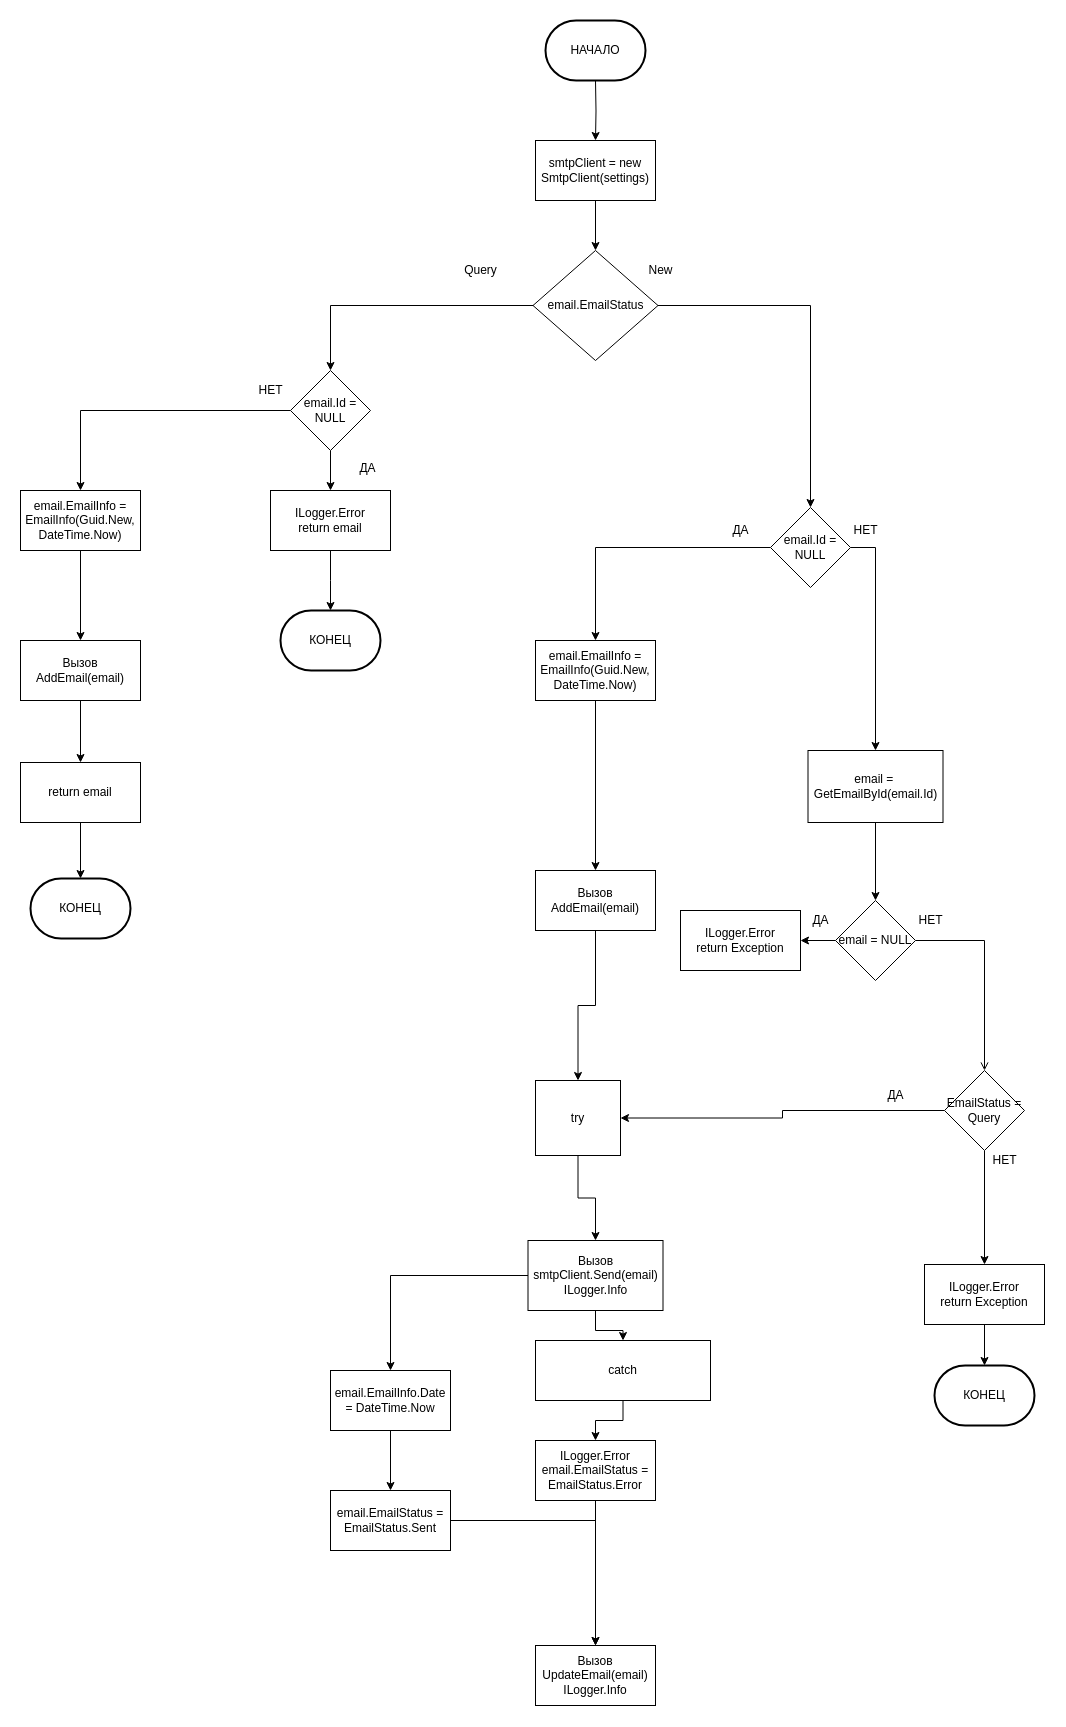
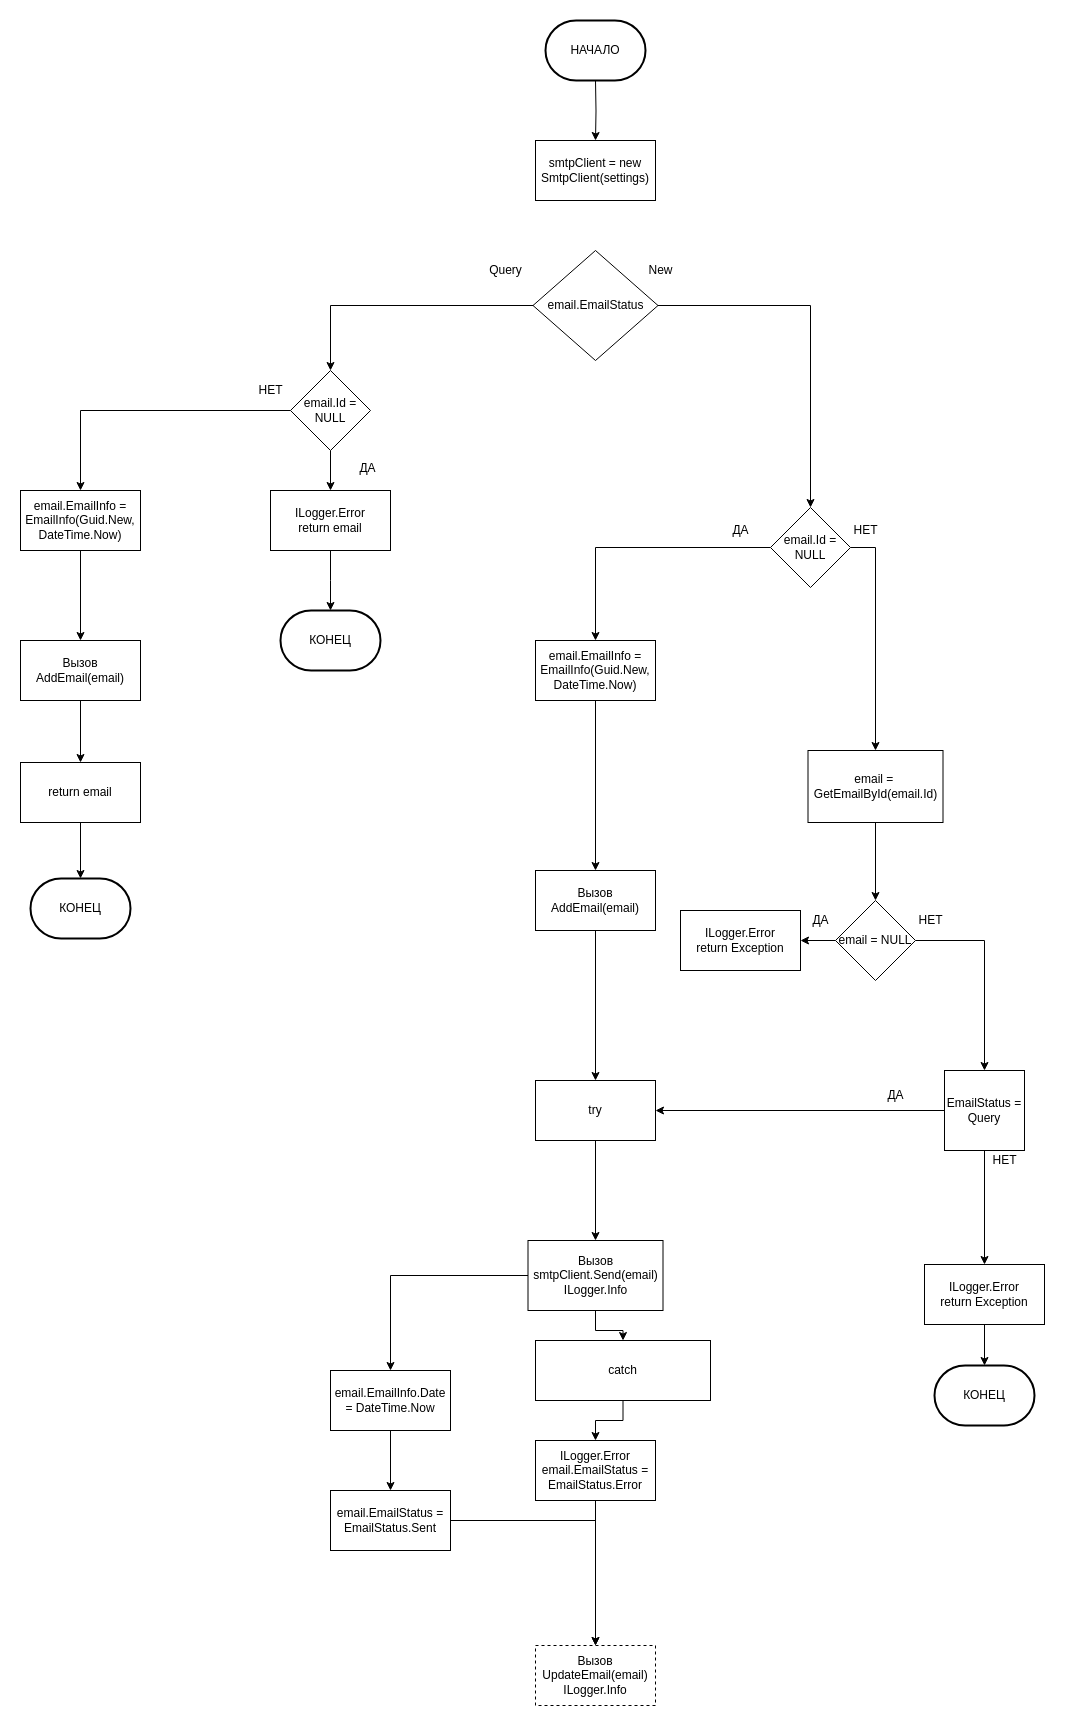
  <mxCell id="0" />
  <mxCell id="1" parent="0" />
  <mxCell id="2" style="edgeStyle=orthogonalEdgeStyle;rounded=0;orthogonalLoop=1;jettySize=auto;html=1;entryX=0.5;entryY=0;entryDx=0;entryDy=0;" parent="1" target="5" edge="1"><mxGeometry relative="1" as="geometry"><mxPoint x="595" y="80" as="sourcePoint" /><mxPoint x="595" y="130" as="targetPoint" /></mxGeometry></mxCell>
  <mxCell id="3" value="НАЧАЛО" style="strokeWidth=2;html=1;shape=mxgraph.flowchart.terminator;whiteSpace=wrap;" parent="1" vertex="1"><mxGeometry x="545" y="20" width="100" height="60" as="geometry" /></mxCell>
- <mxCell id="4" style="edgeStyle=orthogonalEdgeStyle;rounded=0;orthogonalLoop=1;jettySize=auto;html=1;entryX=0.5;entryY=0;entryDx=0;entryDy=0;" parent="1" source="5" target="20" edge="1"><mxGeometry relative="1" as="geometry" /></mxCell>
  <mxCell id="5" value="smtpClient = new SmtpClient(settings)" style="rounded=0;whiteSpace=wrap;html=1;" parent="1" vertex="1"><mxGeometry x="535" y="140" width="120" height="60" as="geometry" /></mxCell>
  <mxCell id="6" style="edgeStyle=orthogonalEdgeStyle;rounded=0;orthogonalLoop=1;jettySize=auto;html=1;entryX=0.5;entryY=0;entryDx=0;entryDy=0;" parent="1" source="7" target="10" edge="1"><mxGeometry relative="1" as="geometry" /></mxCell>
- <mxCell id="7" value="try" style="rounded=0;whiteSpace=wrap;html=1;" parent="1" vertex="1"><mxGeometry x="535" y="1080" width="85" height="75" as="geometry" /></mxCell>
+ <mxCell id="7" value="try" style="rounded=0;whiteSpace=wrap;html=1;" parent="1" vertex="1"><mxGeometry x="535" y="1080" width="120" height="60" as="geometry" /></mxCell>
  <mxCell id="8" style="edgeStyle=orthogonalEdgeStyle;rounded=0;orthogonalLoop=1;jettySize=auto;html=1;entryX=0.5;entryY=0;entryDx=0;entryDy=0;" edge="1" parent="1" source="10" target="64"><mxGeometry relative="1" as="geometry" /></mxCell>
  <mxCell id="9" style="edgeStyle=orthogonalEdgeStyle;rounded=0;orthogonalLoop=1;jettySize=auto;html=1;" edge="1" parent="1" source="10" target="12"><mxGeometry relative="1" as="geometry" /></mxCell>
  <mxCell id="10" value="Вызов smtpClient.Send(email)&lt;br&gt;ILogger.Info" style="rounded=0;whiteSpace=wrap;html=1;" parent="1" vertex="1"><mxGeometry x="527.5" y="1240" width="135" height="70" as="geometry" /></mxCell>
  <mxCell id="11" style="edgeStyle=orthogonalEdgeStyle;rounded=0;orthogonalLoop=1;jettySize=auto;html=1;entryX=0.5;entryY=0;entryDx=0;entryDy=0;" edge="1" parent="1" source="12" target="14"><mxGeometry relative="1" as="geometry" /></mxCell>
  <mxCell id="12" value="email.EmailInfo.Date = DateTime.Now" style="rounded=0;whiteSpace=wrap;html=1;" parent="1" vertex="1"><mxGeometry x="330" y="1370" width="120" height="60" as="geometry" /></mxCell>
  <mxCell id="13" style="edgeStyle=orthogonalEdgeStyle;rounded=0;orthogonalLoop=1;jettySize=auto;html=1;entryX=0.5;entryY=0;entryDx=0;entryDy=0;" edge="1" parent="1" source="14" target="17"><mxGeometry relative="1" as="geometry" /></mxCell>
  <mxCell id="14" value="email.EmailStatus = EmailStatus.Sent" style="rounded=0;whiteSpace=wrap;html=1;" parent="1" vertex="1"><mxGeometry x="330" y="1490" width="120" height="60" as="geometry" /></mxCell>
  <mxCell id="15" style="edgeStyle=orthogonalEdgeStyle;rounded=0;orthogonalLoop=1;jettySize=auto;html=1;entryX=0.5;entryY=0;entryDx=0;entryDy=0;" edge="1" parent="1" source="16" target="17"><mxGeometry relative="1" as="geometry" /></mxCell>
  <mxCell id="16" value="ILogger.Error&lt;br&gt;email.EmailStatus = EmailStatus.Error" style="rounded=0;whiteSpace=wrap;html=1;" parent="1" vertex="1"><mxGeometry x="535" y="1440" width="120" height="60" as="geometry" /></mxCell>
- <mxCell id="17" value="Вызов UpdateEmail(email)&lt;br&gt;ILogger.Info" style="rounded=0;whiteSpace=wrap;html=1;" parent="1" vertex="1"><mxGeometry x="535" y="1645" width="120" height="60" as="geometry" /></mxCell>
+ <mxCell id="17" value="Вызов UpdateEmail(email)&lt;br&gt;ILogger.Info" style="rounded=0;whiteSpace=wrap;html=1;dashed=1;" parent="1" vertex="1"><mxGeometry x="535" y="1645" width="120" height="60" as="geometry" /></mxCell>
  <mxCell id="18" style="edgeStyle=orthogonalEdgeStyle;rounded=0;orthogonalLoop=1;jettySize=auto;html=1;exitX=0;exitY=0.5;exitDx=0;exitDy=0;entryX=0.5;entryY=0;entryDx=0;entryDy=0;" parent="1" source="20" target="24" edge="1"><mxGeometry relative="1" as="geometry"><mxPoint x="330" y="400" as="targetPoint" /></mxGeometry></mxCell>
  <mxCell id="19" style="edgeStyle=orthogonalEdgeStyle;rounded=0;orthogonalLoop=1;jettySize=auto;html=1;entryX=0.5;entryY=0;entryDx=0;entryDy=0;" parent="1" source="20" target="32" edge="1"><mxGeometry relative="1" as="geometry" /></mxCell>
  <mxCell id="20" value="email.EmailStatus" style="rhombus;whiteSpace=wrap;html=1;" parent="1" vertex="1"><mxGeometry x="532.5" y="250" width="125" height="110" as="geometry" /></mxCell>
- <mxCell id="21" value="Query" style="text;html=1;align=center;verticalAlign=middle;resizable=0;points=[];autosize=1;" parent="1" vertex="1"><mxGeometry x="455" y="260" width="50" height="20" as="geometry" /></mxCell>
+ <mxCell id="21" value="Query" style="text;html=1;align=center;verticalAlign=middle;resizable=0;points=[];autosize=1;" parent="1" vertex="1"><mxGeometry x="480" y="260" width="50" height="20" as="geometry" /></mxCell>
  <mxCell id="22" style="edgeStyle=orthogonalEdgeStyle;rounded=0;orthogonalLoop=1;jettySize=auto;html=1;entryX=0.5;entryY=0;entryDx=0;entryDy=0;" parent="1" source="24" target="26" edge="1"><mxGeometry relative="1" as="geometry" /></mxCell>
  <mxCell id="23" style="edgeStyle=orthogonalEdgeStyle;rounded=0;orthogonalLoop=1;jettySize=auto;html=1;exitX=0;exitY=0.5;exitDx=0;exitDy=0;entryX=0.5;entryY=0;entryDx=0;entryDy=0;" parent="1" source="24" target="46" edge="1"><mxGeometry relative="1" as="geometry"><mxPoint x="80" y="760" as="targetPoint" /></mxGeometry></mxCell>
  <mxCell id="24" value="email.Id = NULL" style="rhombus;whiteSpace=wrap;html=1;" parent="1" vertex="1"><mxGeometry x="290" y="370" width="80" height="80" as="geometry" /></mxCell>
  <mxCell id="25" style="edgeStyle=orthogonalEdgeStyle;rounded=0;orthogonalLoop=1;jettySize=auto;html=1;" parent="1" source="26" edge="1"><mxGeometry relative="1" as="geometry"><mxPoint x="330" y="610" as="targetPoint" /></mxGeometry></mxCell>
  <mxCell id="26" value="ILogger.Error&lt;br&gt;return email" style="rounded=0;whiteSpace=wrap;html=1;" parent="1" vertex="1"><mxGeometry x="270" y="490" width="120" height="60" as="geometry" /></mxCell>
  <mxCell id="27" value="КОНЕЦ" style="strokeWidth=2;html=1;shape=mxgraph.flowchart.terminator;whiteSpace=wrap;" parent="1" vertex="1"><mxGeometry x="280" y="610" width="100" height="60" as="geometry" /></mxCell>
  <mxCell id="28" value="ДА" style="text;html=1;align=center;verticalAlign=middle;resizable=0;points=[];autosize=1;" parent="1" vertex="1"><mxGeometry x="352" y="458" width="30" height="20" as="geometry" /></mxCell>
  <mxCell id="29" value="НЕТ" style="text;html=1;align=center;verticalAlign=middle;resizable=0;points=[];autosize=1;" parent="1" vertex="1"><mxGeometry x="250" y="380" width="40" height="20" as="geometry" /></mxCell>
  <mxCell id="30" style="edgeStyle=orthogonalEdgeStyle;rounded=0;orthogonalLoop=1;jettySize=auto;html=1;entryX=0.5;entryY=0;entryDx=0;entryDy=0;" parent="1" source="32" target="36" edge="1"><mxGeometry relative="1" as="geometry"><Array as="points"><mxPoint x="875" y="547" /></Array></mxGeometry></mxCell>
  <mxCell id="31" style="edgeStyle=orthogonalEdgeStyle;rounded=0;orthogonalLoop=1;jettySize=auto;html=1;exitX=0;exitY=0.5;exitDx=0;exitDy=0;" parent="1" source="32" target="53" edge="1"><mxGeometry relative="1" as="geometry" /></mxCell>
  <mxCell id="32" value="email.Id = NULL" style="rhombus;whiteSpace=wrap;html=1;" parent="1" vertex="1"><mxGeometry x="770" y="507" width="80" height="80" as="geometry" /></mxCell>
  <mxCell id="33" value="New" style="text;html=1;align=center;verticalAlign=middle;resizable=0;points=[];autosize=1;" parent="1" vertex="1"><mxGeometry x="640" y="260" width="40" height="20" as="geometry" /></mxCell>
  <mxCell id="34" value="НЕТ" style="text;html=1;align=center;verticalAlign=middle;resizable=0;points=[];autosize=1;" parent="1" vertex="1"><mxGeometry x="845" y="520" width="40" height="20" as="geometry" /></mxCell>
  <mxCell id="35" style="edgeStyle=orthogonalEdgeStyle;rounded=0;orthogonalLoop=1;jettySize=auto;html=1;" edge="1" parent="1" source="36" target="59"><mxGeometry relative="1" as="geometry" /></mxCell>
  <mxCell id="36" value="email =&amp;nbsp; GetEmailById(email.Id)" style="rounded=0;whiteSpace=wrap;html=1;" parent="1" vertex="1"><mxGeometry x="807.5" y="750" width="135" height="72" as="geometry" /></mxCell>
  <mxCell id="37" style="edgeStyle=orthogonalEdgeStyle;rounded=0;orthogonalLoop=1;jettySize=auto;html=1;entryX=1;entryY=0.5;entryDx=0;entryDy=0;" parent="1" source="39" target="7" edge="1"><mxGeometry relative="1" as="geometry" /></mxCell>
  <mxCell id="38" style="edgeStyle=orthogonalEdgeStyle;rounded=0;orthogonalLoop=1;jettySize=auto;html=1;entryX=0.5;entryY=0;entryDx=0;entryDy=0;" parent="1" source="39" target="42" edge="1"><mxGeometry relative="1" as="geometry"><mxPoint x="984" y="1245" as="targetPoint" /></mxGeometry></mxCell>
- <mxCell id="39" value="EmailStatus = Query" style="rhombus;whiteSpace=wrap;html=1;" parent="1" vertex="1"><mxGeometry x="944" y="1070" width="80" height="80" as="geometry" /></mxCell>
+ <mxCell id="39" value="EmailStatus = Query" style="whiteSpace=wrap;html=1;rounded=0;" parent="1" vertex="1"><mxGeometry x="944" y="1070" width="80" height="80" as="geometry" /></mxCell>
  <mxCell id="40" value="ДА" style="text;html=1;align=center;verticalAlign=middle;resizable=0;points=[];autosize=1;" parent="1" vertex="1"><mxGeometry x="880" y="1085" width="30" height="20" as="geometry" /></mxCell>
  <mxCell id="41" style="edgeStyle=orthogonalEdgeStyle;rounded=0;orthogonalLoop=1;jettySize=auto;html=1;entryX=0.5;entryY=0;entryDx=0;entryDy=0;entryPerimeter=0;" parent="1" source="42" target="44" edge="1"><mxGeometry relative="1" as="geometry" /></mxCell>
  <mxCell id="42" value="ILogger.Error&lt;br&gt;return Exception" style="rounded=0;whiteSpace=wrap;html=1;" parent="1" vertex="1"><mxGeometry x="924" y="1264" width="120" height="60" as="geometry" /></mxCell>
  <mxCell id="43" value="НЕТ" style="text;html=1;align=center;verticalAlign=middle;resizable=0;points=[];autosize=1;" parent="1" vertex="1"><mxGeometry x="984" y="1150" width="40" height="20" as="geometry" /></mxCell>
  <mxCell id="44" value="КОНЕЦ" style="strokeWidth=2;html=1;shape=mxgraph.flowchart.terminator;whiteSpace=wrap;" parent="1" vertex="1"><mxGeometry x="934" y="1365" width="100" height="60" as="geometry" /></mxCell>
  <mxCell id="45" style="edgeStyle=orthogonalEdgeStyle;rounded=0;orthogonalLoop=1;jettySize=auto;html=1;" parent="1" source="46" target="48" edge="1"><mxGeometry relative="1" as="geometry"><mxPoint x="80" y="594" as="targetPoint" /></mxGeometry></mxCell>
  <mxCell id="46" value="email.EmailInfo = EmailInfo(Guid.New, DateTime.Now)" style="rounded=0;whiteSpace=wrap;html=1;" parent="1" vertex="1"><mxGeometry x="20" y="490" width="120" height="60" as="geometry" /></mxCell>
  <mxCell id="47" style="edgeStyle=orthogonalEdgeStyle;rounded=0;orthogonalLoop=1;jettySize=auto;html=1;" parent="1" source="48" target="50" edge="1"><mxGeometry relative="1" as="geometry" /></mxCell>
  <mxCell id="48" value="Вызов AddEmail(email)" style="rounded=0;whiteSpace=wrap;html=1;" parent="1" vertex="1"><mxGeometry x="20" y="640" width="120" height="60" as="geometry" /></mxCell>
  <mxCell id="49" style="edgeStyle=orthogonalEdgeStyle;rounded=0;orthogonalLoop=1;jettySize=auto;html=1;entryX=0.5;entryY=0;entryDx=0;entryDy=0;entryPerimeter=0;" parent="1" source="50" target="51" edge="1"><mxGeometry relative="1" as="geometry" /></mxCell>
  <mxCell id="50" value="return email" style="rounded=0;whiteSpace=wrap;html=1;" parent="1" vertex="1"><mxGeometry x="20" y="762" width="120" height="60" as="geometry" /></mxCell>
  <mxCell id="51" value="КОНЕЦ" style="strokeWidth=2;html=1;shape=mxgraph.flowchart.terminator;whiteSpace=wrap;" parent="1" vertex="1"><mxGeometry x="30" y="878" width="100" height="60" as="geometry" /></mxCell>
  <mxCell id="52" style="edgeStyle=orthogonalEdgeStyle;rounded=0;orthogonalLoop=1;jettySize=auto;html=1;" parent="1" source="53" target="55" edge="1"><mxGeometry relative="1" as="geometry"><mxPoint x="595" y="922" as="targetPoint" /></mxGeometry></mxCell>
  <mxCell id="53" value="email.EmailInfo = EmailInfo(Guid.New, DateTime.Now)" style="rounded=0;whiteSpace=wrap;html=1;" parent="1" vertex="1"><mxGeometry x="535" y="640" width="120" height="60" as="geometry" /></mxCell>
  <mxCell id="54" style="edgeStyle=orthogonalEdgeStyle;rounded=0;orthogonalLoop=1;jettySize=auto;html=1;entryX=0.5;entryY=0;entryDx=0;entryDy=0;" parent="1" source="55" target="7" edge="1"><mxGeometry relative="1" as="geometry" /></mxCell>
  <mxCell id="55" value="Вызов AddEmail(email)" style="rounded=0;whiteSpace=wrap;html=1;" parent="1" vertex="1"><mxGeometry x="535" y="870" width="120" height="60" as="geometry" /></mxCell>
  <mxCell id="56" value="ДА" style="text;html=1;align=center;verticalAlign=middle;resizable=0;points=[];autosize=1;" parent="1" vertex="1"><mxGeometry x="725" y="520" width="30" height="20" as="geometry" /></mxCell>
- <mxCell id="57" style="edgeStyle=orthogonalEdgeStyle;rounded=0;orthogonalLoop=1;jettySize=auto;html=1;exitX=1;exitY=0.5;exitDx=0;exitDy=0;entryX=0.5;entryY=0;entryDx=0;entryDy=0;endArrow=open;" edge="1" parent="1" source="59" target="39"><mxGeometry relative="1" as="geometry" /></mxCell>
+ <mxCell id="57" style="edgeStyle=orthogonalEdgeStyle;rounded=0;orthogonalLoop=1;jettySize=auto;html=1;exitX=1;exitY=0.5;exitDx=0;exitDy=0;entryX=0.5;entryY=0;entryDx=0;entryDy=0;" edge="1" parent="1" source="59" target="39"><mxGeometry relative="1" as="geometry" /></mxCell>
  <mxCell id="58" style="edgeStyle=orthogonalEdgeStyle;rounded=0;orthogonalLoop=1;jettySize=auto;html=1;entryX=1;entryY=0.5;entryDx=0;entryDy=0;" edge="1" parent="1" source="59" target="61"><mxGeometry relative="1" as="geometry" /></mxCell>
  <mxCell id="59" value="email = NULL" style="rhombus;whiteSpace=wrap;html=1;" vertex="1" parent="1"><mxGeometry x="835" y="900" width="80" height="80" as="geometry" /></mxCell>
  <mxCell id="60" value="НЕТ" style="text;html=1;align=center;verticalAlign=middle;resizable=0;points=[];autosize=1;" vertex="1" parent="1"><mxGeometry x="910" y="910" width="40" height="20" as="geometry" /></mxCell>
  <mxCell id="61" value="ILogger.Error&lt;br&gt;return Exception" style="rounded=0;whiteSpace=wrap;html=1;" vertex="1" parent="1"><mxGeometry x="680" y="910" width="120" height="60" as="geometry" /></mxCell>
  <mxCell id="62" value="ДА" style="text;html=1;align=center;verticalAlign=middle;resizable=0;points=[];autosize=1;" vertex="1" parent="1"><mxGeometry x="805" y="910" width="30" height="20" as="geometry" /></mxCell>
  <mxCell id="63" style="edgeStyle=orthogonalEdgeStyle;rounded=0;orthogonalLoop=1;jettySize=auto;html=1;entryX=0.5;entryY=0;entryDx=0;entryDy=0;" edge="1" parent="1" source="64" target="16"><mxGeometry relative="1" as="geometry" /></mxCell>
  <mxCell id="64" value="catch" style="rounded=0;whiteSpace=wrap;html=1;" vertex="1" parent="1"><mxGeometry x="535" y="1340" width="175" height="60" as="geometry" /></mxCell>
